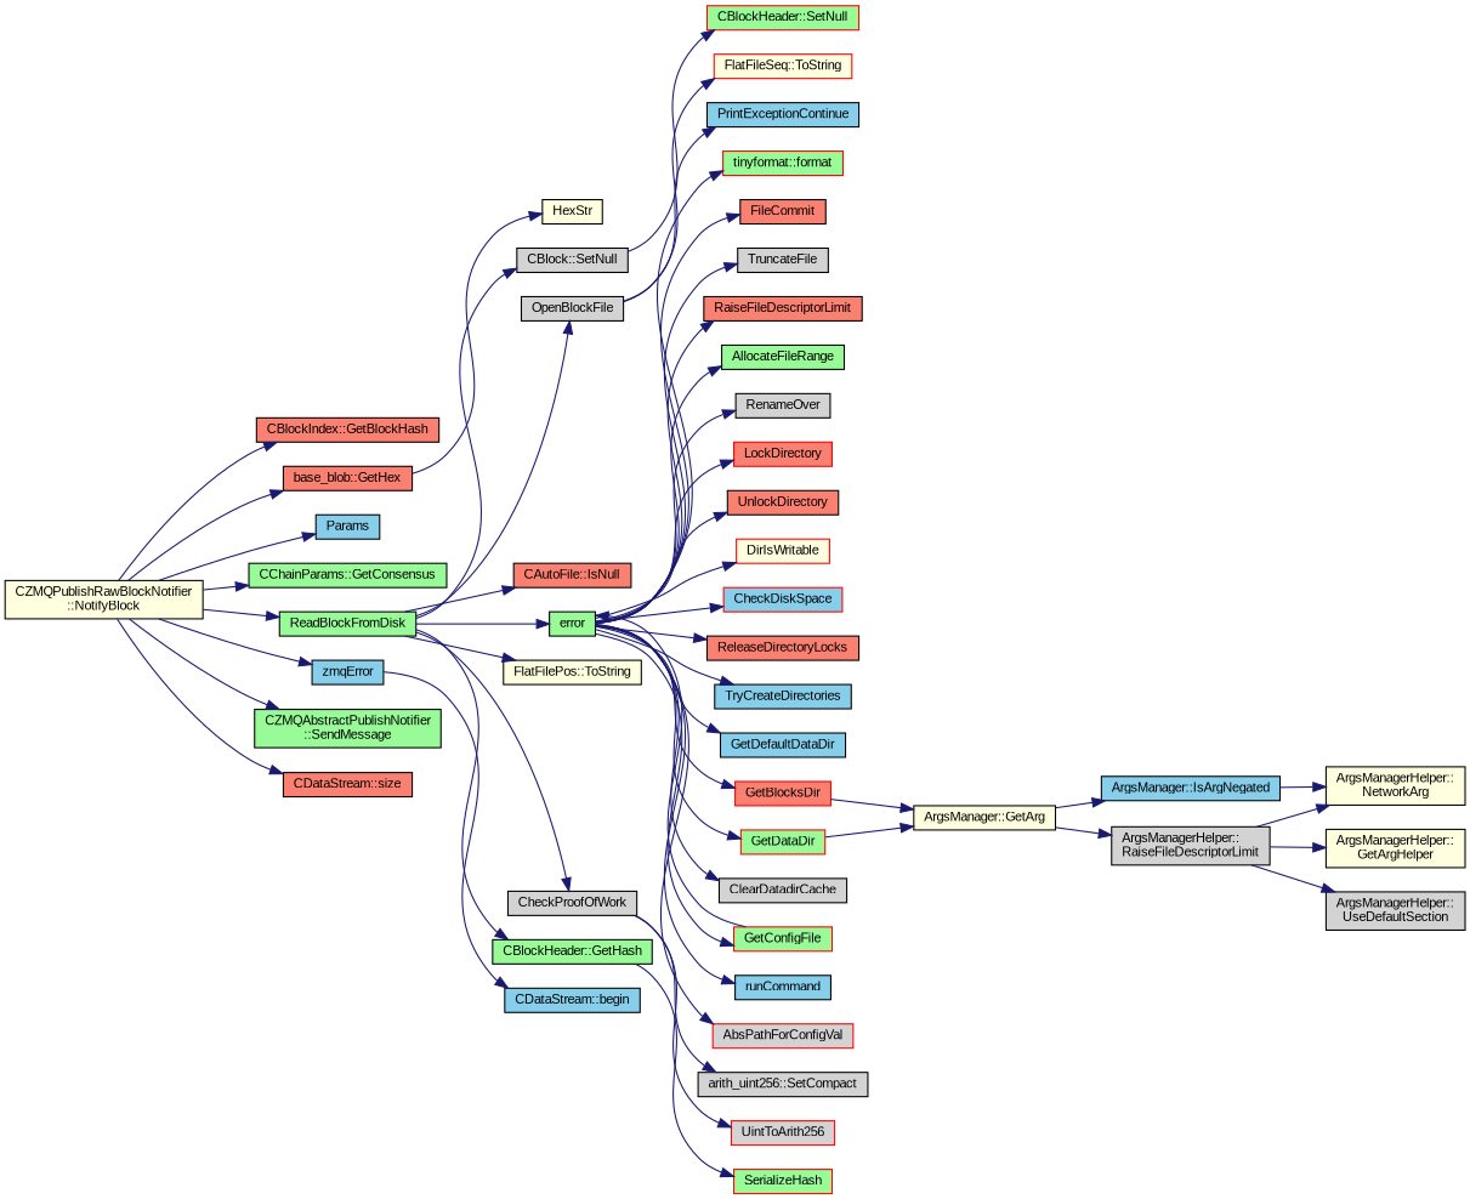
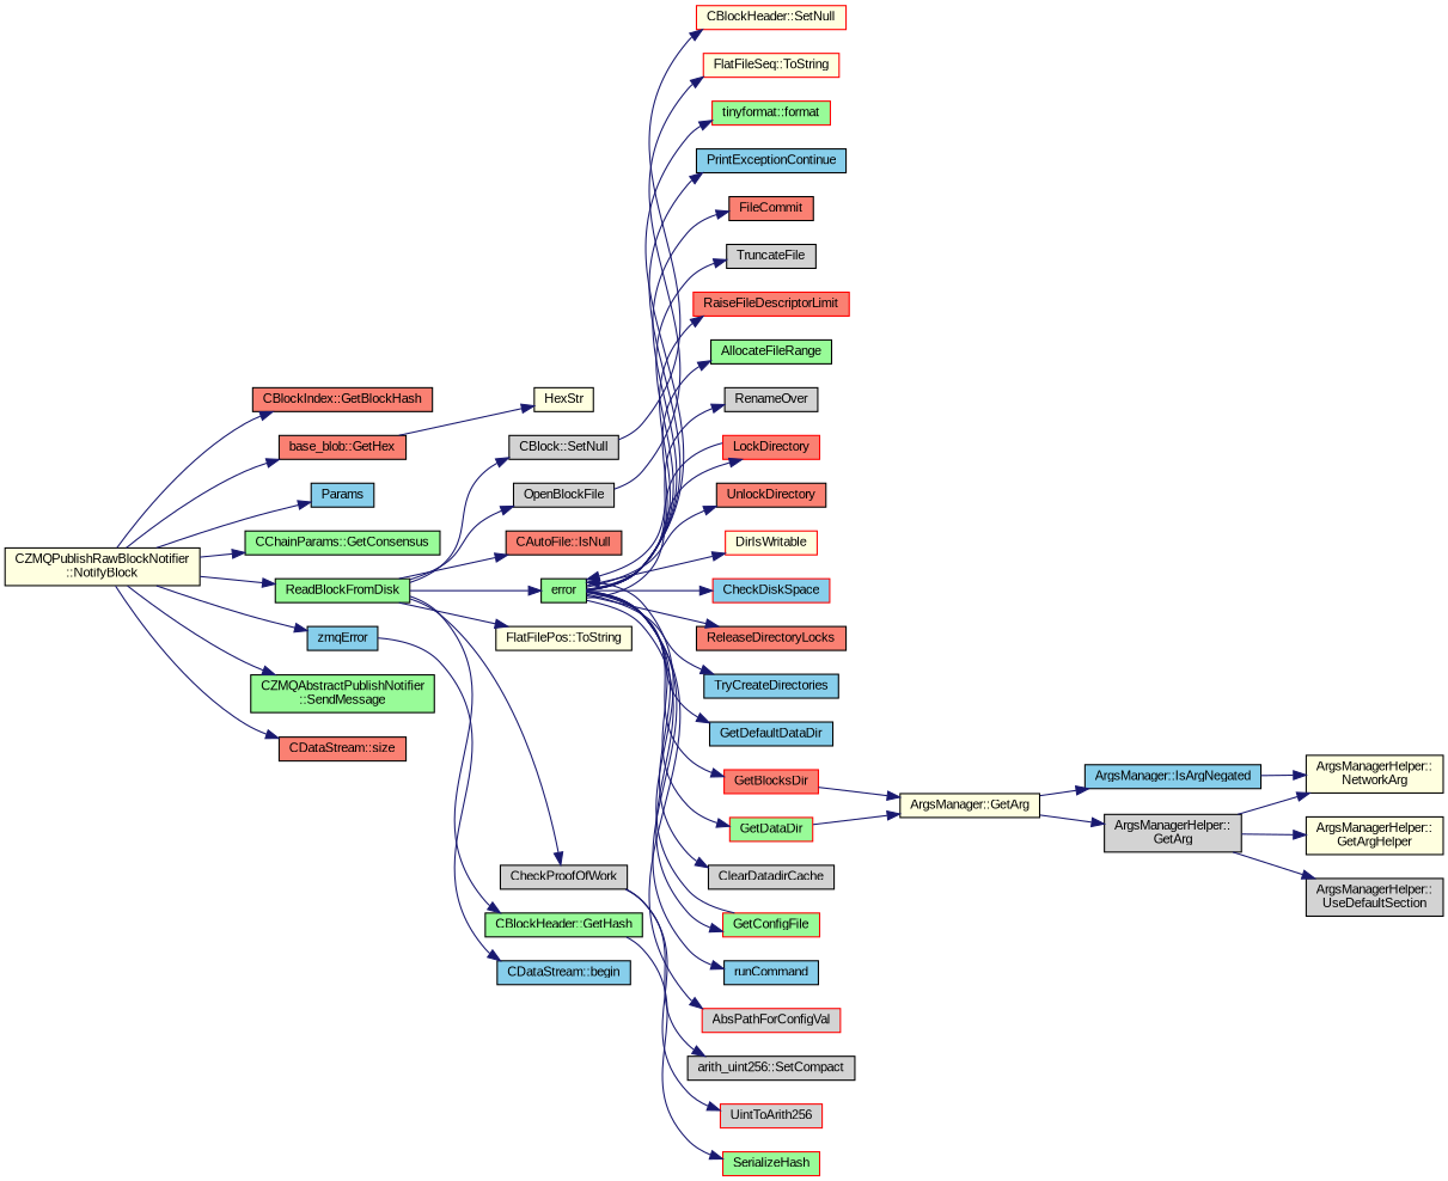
  digraph {
    fontname="Liberation Sans"
    rankdir=LR
    node [color=black fillcolor=palegreen fontname="Liberation Sans" fontsize=10 shape=record style=filled]
    edge [color=midnightblue fontname="Liberation Sans" fontsize=10 labelfontname=Helvetica labelfontsize=10 style=solid]
    n1 [fillcolor=lightyellow fontcolor=black height=0.2 label="CZMQPublishRawBlockNotifier\l::NotifyBlock" width=0.4]
    n2 [fillcolor=salmon height=0.2 label="CBlockIndex::GetBlockHash" width=0.4]
    n3 [fillcolor=salmon height=0.2 label="base_blob::GetHex" width=0.4]
    n4 [fillcolor=skyblue height=0.2 label=Params width=0.4]
    n5 [height=0.2 label="CChainParams::GetConsensus" width=0.4]
    n6 [height=0.2 label=ReadBlockFromDisk width=0.4]
    n7 [fillcolor=skyblue height=0.2 label=zmqError width=0.4]
    n8 [height=0.2 label="CZMQAbstractPublishNotifier\l::SendMessage" width=0.4]
    n9 [fillcolor=salmon height=0.2 label="CDataStream::size" width=0.4]
    n10 [fillcolor=lightyellow height=0.2 label=HexStr width=0.4]
    n11 [fillcolor=lightgrey height=0.2 label="CBlock::SetNull" width=0.4]
    n12 [fillcolor=lightgrey height=0.2 label=OpenBlockFile width=0.4]
    n13 [fillcolor=salmon height=0.2 label="CAutoFile::IsNull" width=0.4]
    n14 [height=0.2 label=error width=0.4]
    n15 [fillcolor=lightyellow height=0.2 label="FlatFilePos::ToString" width=0.4]
    n16 [fillcolor=lightgrey height=0.2 label=CheckProofOfWork width=0.4]
    n17 [height=0.2 label="CBlockHeader::GetHash" width=0.4]
    n18 [fillcolor=skyblue height=0.2 label="CDataStream::begin" width=0.4]
    n19 [fillcolor=lightyellow height=0.2 label="ArgsManager::GetArg" width=0.4]
    n20 [fillcolor=skyblue height=0.2 label="ArgsManager::IsArgNegated" width=0.4]
-   n21 [fillcolor=lightgrey height=0.2 label="ArgsManagerHelper::\lRaiseFileDescriptorLimit" width=0.4]
+   n21 [fillcolor=lightgrey height=0.2 label="ArgsManagerHelper::\lGetArg" width=0.4]
    n22 [fillcolor=lightyellow height=0.2 label="ArgsManagerHelper::\lNetworkArg" width=0.4]
    n23 [fillcolor=lightyellow height=0.2 label="ArgsManagerHelper::\lGetArgHelper" width=0.4]
    n24 [fillcolor=lightgrey height=0.2 label="ArgsManagerHelper::\lUseDefaultSection" width=0.4]
-   n25 [color=red height=0.2 label="CBlockHeader::SetNull" width=0.4]
+   n25 [color=red fillcolor=lightyellow height=0.2 label="CBlockHeader::SetNull" width=0.4]
    n26 [color=red fillcolor=lightyellow height=0.2 label="FlatFileSeq::ToString" width=0.4]
    n27 [color=red height=0.2 label="tinyformat::format" width=0.4]
    n28 [fillcolor=skyblue height=0.2 label=PrintExceptionContinue width=0.4]
    n29 [fillcolor=salmon height=0.2 label=FileCommit width=0.4]
    n30 [fillcolor=lightgrey height=0.2 label=TruncateFile width=0.4]
-   n31 [fillcolor=salmon height=0.2 label=RaiseFileDescriptorLimit width=0.4]
+   n31 [color=red fillcolor=salmon height=0.2 label=RaiseFileDescriptorLimit width=0.4]
    n32 [height=0.2 label=AllocateFileRange width=0.4]
    n33 [fillcolor=lightgrey height=0.2 label=RenameOver width=0.4]
    n34 [color=red fillcolor=salmon height=0.2 label=LockDirectory width=0.4]
    n35 [fillcolor=salmon height=0.2 label=UnlockDirectory width=0.4]
    n36 [color=red fillcolor=lightyellow height=0.2 label=DirIsWritable width=0.4]
    n37 [color=red fillcolor=skyblue height=0.2 label=CheckDiskSpace width=0.4]
    n38 [fillcolor=salmon height=0.2 label=ReleaseDirectoryLocks width=0.4]
    n39 [fillcolor=skyblue height=0.2 label=TryCreateDirectories width=0.4]
    n40 [fillcolor=skyblue height=0.2 label=GetDefaultDataDir width=0.4]
    n41 [color=red fillcolor=salmon height=0.2 label=GetBlocksDir width=0.4]
    n42 [color=red height=0.2 label=GetDataDir width=0.4]
    n43 [fillcolor=lightgrey height=0.2 label=ClearDatadirCache width=0.4]
    n44 [color=red height=0.2 label=GetConfigFile width=0.4]
    n45 [fillcolor=skyblue height=0.2 label=runCommand width=0.4]
    n46 [color=red fillcolor=lightgrey height=0.2 label=AbsPathForConfigVal width=0.4]
    n47 [fillcolor=lightgrey height=0.2 label="arith_uint256::SetCompact" width=0.4]
    n48 [color=red fillcolor=lightgrey height=0.2 label=UintToArith256 width=0.4]
    n49 [color=red height=0.2 label=SerializeHash width=0.4]
    n1 -> n2
    n1 -> n3
    n1 -> n4
    n1 -> n5
    n1 -> n6
    n1 -> n7
    n1 -> n8
    n1 -> n9
    n3 -> n10
    n6 -> n11
    n6 -> n12
    n6 -> n13
    n6 -> n14
    n6 -> n15
    n6 -> n16
    n6 -> n17
    n7 -> n18
    n11 -> n25
    n12 -> n26
    n14 -> n27
-   n12 -> n28
+   n14 -> n28
    n14 -> n29
    n14 -> n30
    n14 -> n31
    n14 -> n32
    n14 -> n33
    n14 -> n34
    n14 -> n35
    n14 -> n36
    n14 -> n37
    n14 -> n38
    n14 -> n39
    n14 -> n40
    n14 -> n41
    n14 -> n42
    n14 -> n43
    n14 -> n44
    n14 -> n45
    n14 -> n46
    n16 -> n47
    n16 -> n48
    n17 -> n49
    n19 -> n20
    n19 -> n21
    n20 -> n22
    n21 -> n22
    n21 -> n23
    n21 -> n24
+   n34 -> n14
    n41 -> n19
    n42 -> n19
    n44 -> n14
  }
